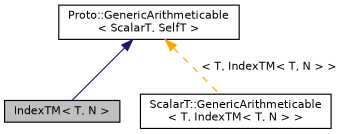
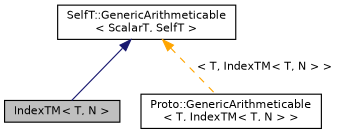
  digraph {
    node [color=black fillcolor=white fontname=Helvetica fontsize=10 shape=record style=filled]
    edge [dir=back fontname=Helvetica fontsize=10 labelfontname=Helvetica labelfontsize=10]
    n1 [fillcolor=grey75 fontcolor=black height=0.2 label="IndexTM\< T, N \>" width=0.4]
-   n2 [height=0.2 label="ScalarT::GenericArithmeticable\l\< T, IndexTM\< T, N \> \>" width=0.4]
-   n3 [height=0.2 label="Proto::GenericArithmeticable\l\< ScalarT, SelfT \>" width=0.4]
+   n2 [height=0.2 label="Proto::GenericArithmeticable\l\< T, IndexTM\< T, N \> \>" width=0.4]
+   n3 [height=0.2 label="SelfT::GenericArithmeticable\l\< ScalarT, SelfT \>" width=0.4]
    n3 -> n1 [color=midnightblue style=solid]
    n3 -> n2 [color=orange label=" \< T, IndexTM\< T, N \> \>" style=dashed]
  }
